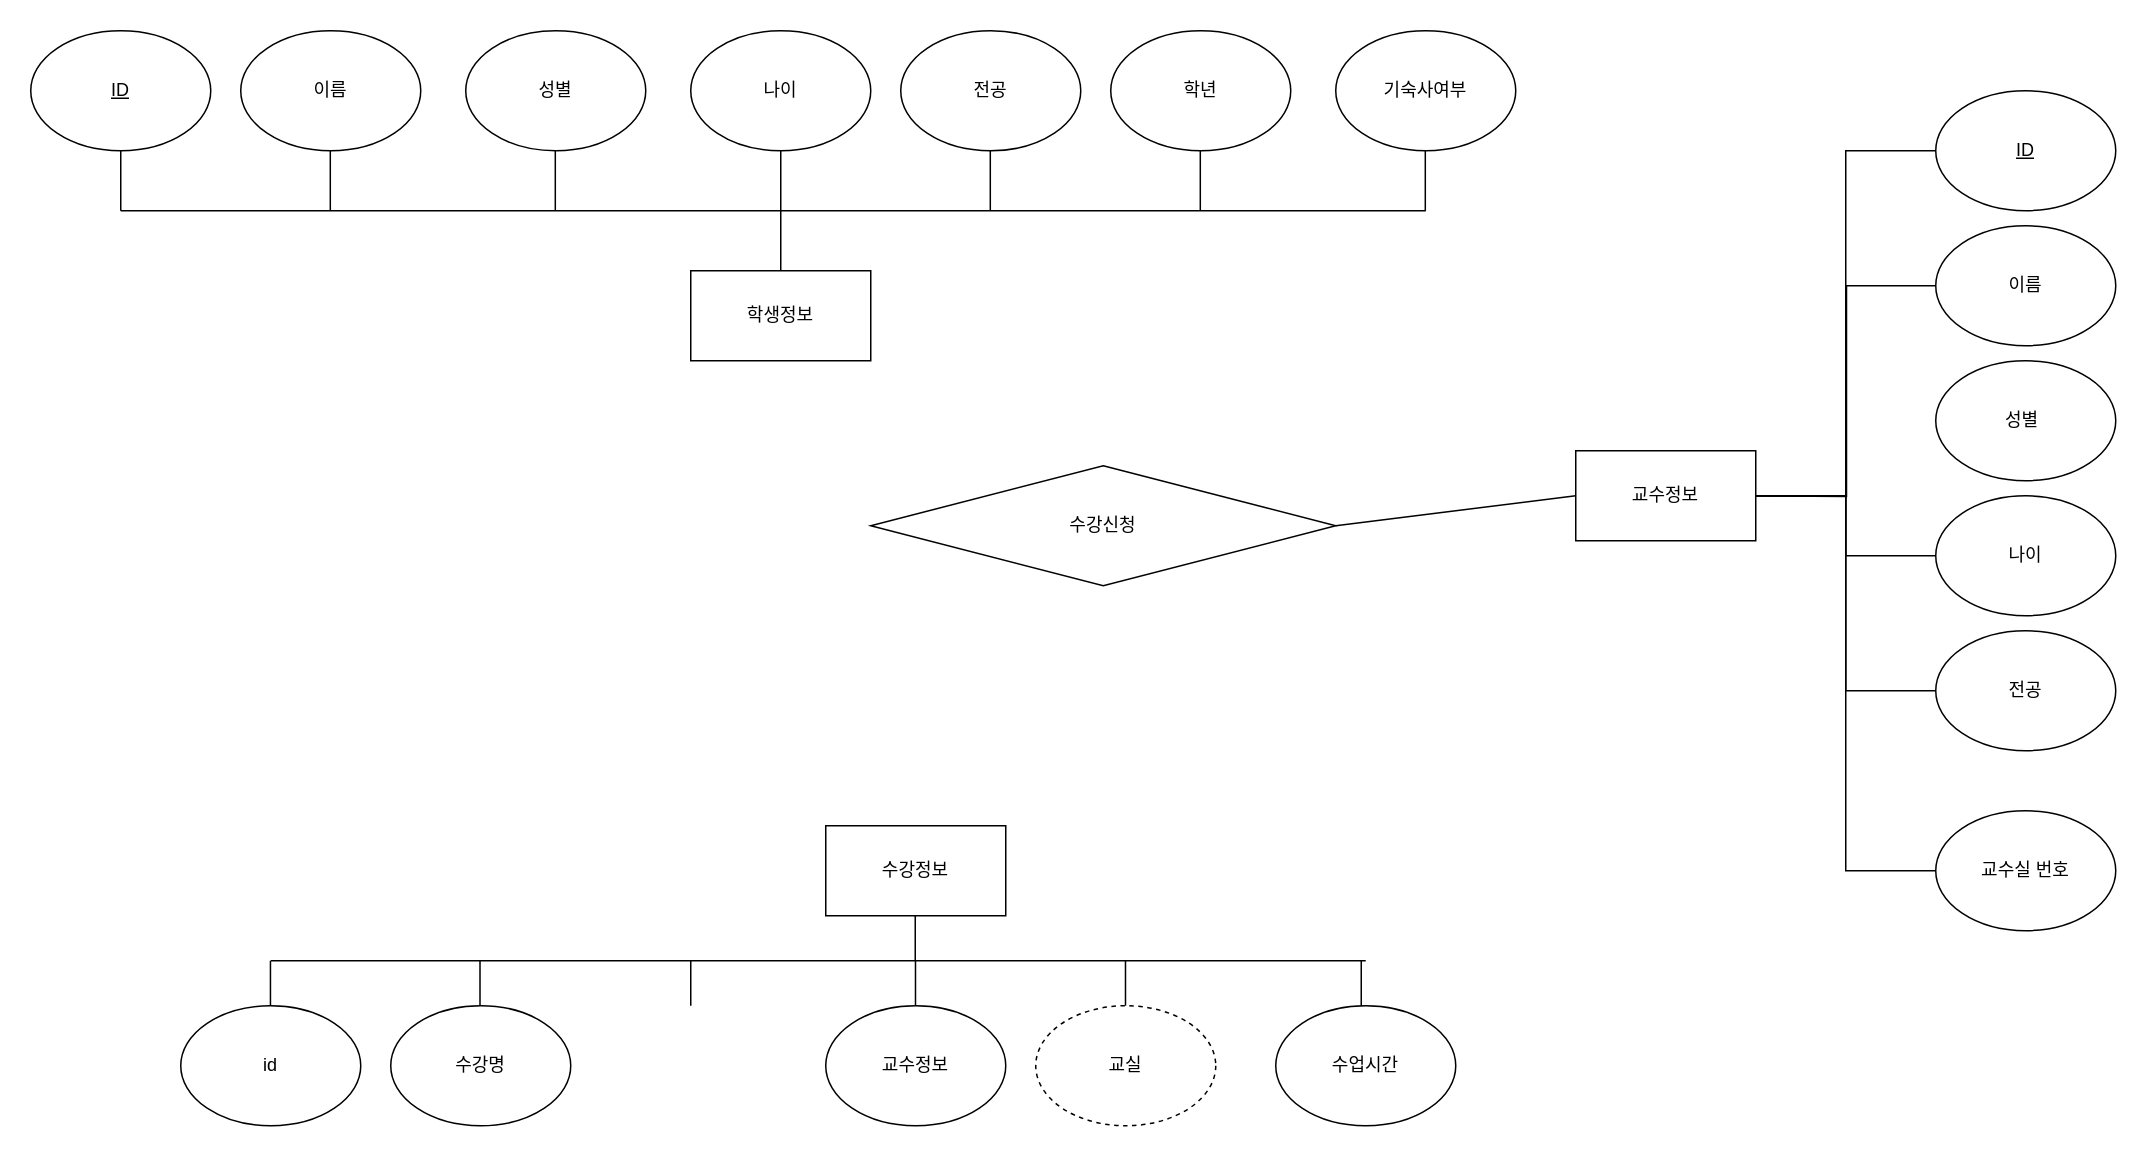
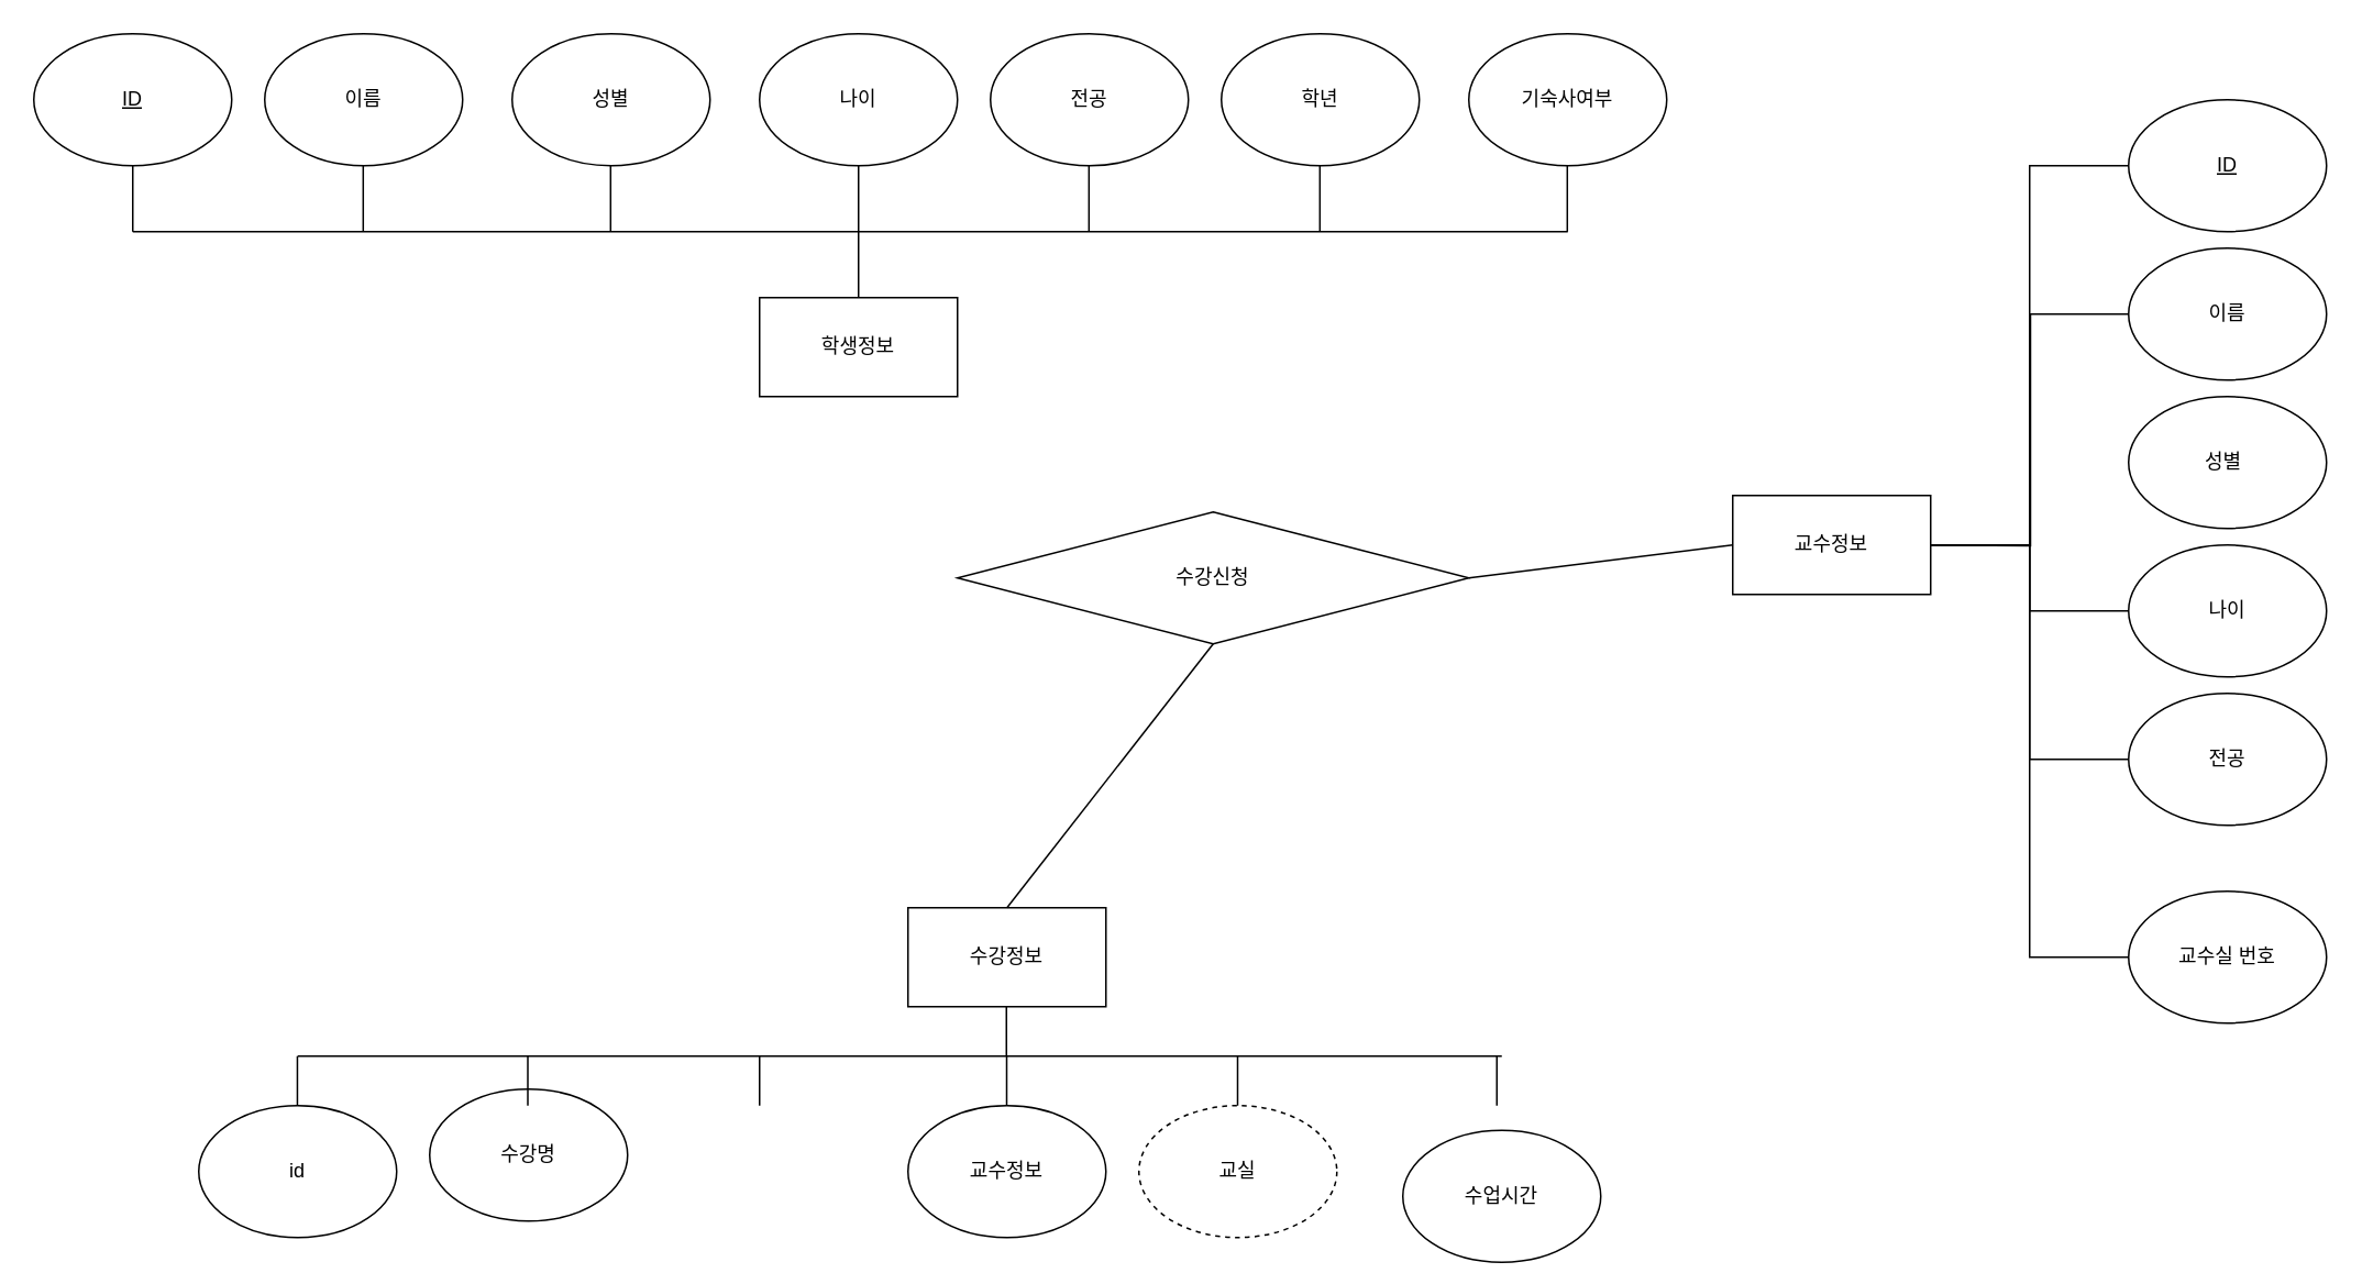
  <mxCell id="0" />
  <mxCell id="1" parent="0" />
  <mxCell id="2" value="학생정보" style="rounded=0;whiteSpace=wrap;html=1;" vertex="1" parent="1"><mxGeometry x="460" y="180" width="120" height="60" as="geometry" /></mxCell>
  <mxCell id="3" value="교수정보" style="rounded=0;whiteSpace=wrap;html=1;" vertex="1" parent="1"><mxGeometry x="1050" y="300" width="120" height="60" as="geometry" /></mxCell>
  <mxCell id="4" value="수강정보" style="rounded=0;whiteSpace=wrap;html=1;" vertex="1" parent="1"><mxGeometry x="550" y="550" width="120" height="60" as="geometry" /></mxCell>
  <mxCell id="5" value="이름" style="ellipse;whiteSpace=wrap;html=1;" vertex="1" parent="1"><mxGeometry x="160" y="20" width="120" height="80" as="geometry" /></mxCell>
  <mxCell id="6" value="전공" style="ellipse;whiteSpace=wrap;html=1;" vertex="1" parent="1"><mxGeometry x="600" y="20" width="120" height="80" as="geometry" /></mxCell>
  <mxCell id="7" value="성별" style="ellipse;whiteSpace=wrap;html=1;" vertex="1" parent="1"><mxGeometry x="310" y="20" width="120" height="80" as="geometry" /></mxCell>
  <mxCell id="8" value="학년" style="ellipse;whiteSpace=wrap;html=1;" vertex="1" parent="1"><mxGeometry x="740" y="20" width="120" height="80" as="geometry" /></mxCell>
  <mxCell id="9" value="나이" style="ellipse;whiteSpace=wrap;html=1;" vertex="1" parent="1"><mxGeometry x="460" y="20" width="120" height="80" as="geometry" /></mxCell>
  <mxCell id="10" value="기숙사여부" style="ellipse;whiteSpace=wrap;html=1;" vertex="1" parent="1"><mxGeometry x="890" y="20" width="120" height="80" as="geometry" /></mxCell>
  <mxCell id="11" value="교수실 번호" style="ellipse;whiteSpace=wrap;html=1;" vertex="1" parent="1"><mxGeometry x="1290" y="540" width="120" height="80" as="geometry" /></mxCell>
  <mxCell id="12" value="전공" style="ellipse;whiteSpace=wrap;html=1;" vertex="1" parent="1"><mxGeometry x="1290" y="420" width="120" height="80" as="geometry" /></mxCell>
  <mxCell id="13" value="이름" style="ellipse;whiteSpace=wrap;html=1;" vertex="1" parent="1"><mxGeometry x="1290" y="150" width="120" height="80" as="geometry" /></mxCell>
  <mxCell id="14" value="성별&lt;span style=&quot;white-space: pre;&quot;&gt;&#09;&lt;/span&gt;" style="ellipse;whiteSpace=wrap;html=1;" vertex="1" parent="1"><mxGeometry x="1290" y="240" width="120" height="80" as="geometry" /></mxCell>
  <mxCell id="15" value="나이" style="ellipse;whiteSpace=wrap;html=1;" vertex="1" parent="1"><mxGeometry x="1290" y="330" width="120" height="80" as="geometry" /></mxCell>
- <mxCell id="16" value="수업시간" style="ellipse;whiteSpace=wrap;html=1;" vertex="1" parent="1"><mxGeometry x="850" y="670" width="120" height="80" as="geometry" /></mxCell>
+ <mxCell id="16" value="수업시간" style="ellipse;whiteSpace=wrap;html=1;" vertex="1" parent="1"><mxGeometry x="850" y="685" width="120" height="80" as="geometry" /></mxCell>
  <mxCell id="17" value="교실" style="ellipse;whiteSpace=wrap;html=1;dashed=1;" vertex="1" parent="1"><mxGeometry x="690" y="670" width="120" height="80" as="geometry" /></mxCell>
- <mxCell id="18" value="수강명" style="ellipse;whiteSpace=wrap;html=1;" vertex="1" parent="1"><mxGeometry x="260" y="670" width="120" height="80" as="geometry" /></mxCell>
+ <mxCell id="18" value="수강명" style="ellipse;whiteSpace=wrap;html=1;" vertex="1" parent="1"><mxGeometry x="260" y="660" width="120" height="80" as="geometry" /></mxCell>
  <mxCell id="19" value="교수정보" style="ellipse;whiteSpace=wrap;html=1;" vertex="1" parent="1"><mxGeometry x="550" y="670" width="120" height="80" as="geometry" /></mxCell>
  <mxCell id="20" value="" style="endArrow=none;html=1;rounded=0;" edge="1" parent="1"><mxGeometry width="50" height="50" relative="1" as="geometry"><mxPoint x="180" y="640" as="sourcePoint" /><mxPoint x="910" y="640" as="targetPoint" /><Array as="points"><mxPoint x="600" y="640" /></Array></mxGeometry></mxCell>
  <mxCell id="21" value="" style="endArrow=none;html=1;rounded=0;" edge="1" parent="1"><mxGeometry width="50" height="50" relative="1" as="geometry"><mxPoint x="319.5" y="640" as="sourcePoint" /><mxPoint x="319.5" y="640" as="targetPoint" /><Array as="points"><mxPoint x="319.5" y="670" /></Array></mxGeometry></mxCell>
  <mxCell id="22" value="" style="endArrow=none;html=1;rounded=0;" edge="1" parent="1"><mxGeometry width="50" height="50" relative="1" as="geometry"><mxPoint x="609.83" y="640" as="sourcePoint" /><mxPoint x="609.83" y="640" as="targetPoint" /><Array as="points"><mxPoint x="609.83" y="670" /></Array></mxGeometry></mxCell>
  <mxCell id="23" value="" style="endArrow=none;html=1;rounded=0;" edge="1" parent="1"><mxGeometry width="50" height="50" relative="1" as="geometry"><mxPoint x="460" y="640" as="sourcePoint" /><mxPoint x="460" y="640" as="targetPoint" /><Array as="points"><mxPoint x="460" y="670" /></Array></mxGeometry></mxCell>
  <mxCell id="24" value="" style="endArrow=none;html=1;rounded=0;" edge="1" parent="1"><mxGeometry width="50" height="50" relative="1" as="geometry"><mxPoint x="749.83" y="640" as="sourcePoint" /><mxPoint x="749.83" y="640" as="targetPoint" /><Array as="points"><mxPoint x="749.83" y="670" /></Array></mxGeometry></mxCell>
  <mxCell id="25" value="" style="endArrow=none;html=1;rounded=0;" edge="1" parent="1"><mxGeometry width="50" height="50" relative="1" as="geometry"><mxPoint x="907" y="640" as="sourcePoint" /><mxPoint x="907" y="640" as="targetPoint" /><Array as="points"><mxPoint x="907" y="670" /></Array></mxGeometry></mxCell>
  <mxCell id="26" value="" style="endArrow=none;html=1;rounded=0;" edge="1" parent="1"><mxGeometry width="50" height="50" relative="1" as="geometry"><mxPoint x="609.67" y="610" as="sourcePoint" /><mxPoint x="609.67" y="610" as="targetPoint" /><Array as="points"><mxPoint x="609.67" y="640" /></Array></mxGeometry></mxCell>
  <mxCell id="27" value="" style="endArrow=none;html=1;rounded=0;" edge="1" parent="1"><mxGeometry width="50" height="50" relative="1" as="geometry"><mxPoint y="140" as="sourcePoint" x="80" /><mxPoint x="950" y="140" as="targetPoint" /></mxGeometry></mxCell>
  <mxCell id="28" value="" style="endArrow=none;html=1;rounded=0;" edge="1" parent="1"><mxGeometry width="50" height="50" relative="1" as="geometry"><mxPoint x="219.7" y="140" as="sourcePoint" /><mxPoint x="219.7" y="100" as="targetPoint" /></mxGeometry></mxCell>
  <mxCell id="29" value="" style="endArrow=none;html=1;rounded=0;" edge="1" parent="1"><mxGeometry width="50" height="50" relative="1" as="geometry"><mxPoint x="369.7" y="140" as="sourcePoint" /><mxPoint x="369.7" y="100" as="targetPoint" /></mxGeometry></mxCell>
  <mxCell id="30" value="" style="endArrow=none;html=1;rounded=0;" edge="1" parent="1"><mxGeometry width="50" height="50" relative="1" as="geometry"><mxPoint x="520" y="140" as="sourcePoint" /><mxPoint x="520" y="100" as="targetPoint" /></mxGeometry></mxCell>
  <mxCell id="31" value="" style="endArrow=none;html=1;rounded=0;" edge="1" parent="1"><mxGeometry width="50" height="50" relative="1" as="geometry"><mxPoint x="659.7" y="140" as="sourcePoint" /><mxPoint x="659.7" y="100" as="targetPoint" /></mxGeometry></mxCell>
  <mxCell id="32" value="" style="endArrow=none;html=1;rounded=0;" edge="1" parent="1"><mxGeometry width="50" height="50" relative="1" as="geometry"><mxPoint x="799.7" y="140" as="sourcePoint" /><mxPoint x="799.7" y="100" as="targetPoint" /></mxGeometry></mxCell>
  <mxCell id="33" value="" style="endArrow=none;html=1;rounded=0;" edge="1" parent="1"><mxGeometry width="50" height="50" relative="1" as="geometry"><mxPoint x="949.7" y="140" as="sourcePoint" /><mxPoint x="949.7" y="100" as="targetPoint" /></mxGeometry></mxCell>
  <mxCell id="34" value="&lt;u&gt;ID&lt;/u&gt;" style="ellipse;whiteSpace=wrap;html=1;" vertex="1" parent="1"><mxGeometry x="1290" y="60" width="120" height="80" as="geometry" /></mxCell>
  <mxCell id="35" value="&lt;u&gt;ID&lt;/u&gt;" style="ellipse;whiteSpace=wrap;html=1;" vertex="1" parent="1"><mxGeometry x="20" y="20" width="120" height="80" as="geometry" /></mxCell>
  <mxCell id="36" value="id" style="ellipse;whiteSpace=wrap;html=1;" vertex="1" parent="1"><mxGeometry x="120" y="670" width="120" height="80" as="geometry" /></mxCell>
  <mxCell id="37" value="" style="endArrow=none;html=1;rounded=0;" edge="1" parent="1"><mxGeometry width="50" height="50" relative="1" as="geometry"><mxPoint x="179.8" y="640" as="sourcePoint" /><mxPoint x="179.8" y="640" as="targetPoint" /><Array as="points"><mxPoint x="179.8" y="670" /></Array></mxGeometry></mxCell>
  <mxCell id="38" value="" style="endArrow=none;html=1;rounded=0;" edge="1" parent="1"><mxGeometry width="50" height="50" relative="1" as="geometry"><mxPoint y="140" as="sourcePoint" x="80" /><mxPoint y="100" as="targetPoint" x="80" /></mxGeometry></mxCell>
  <mxCell id="39" value="" style="endArrow=none;html=1;rounded=0;" edge="1" parent="1"><mxGeometry width="50" height="50" relative="1" as="geometry"><mxPoint x="520" y="180" as="sourcePoint" /><mxPoint x="520" y="140" as="targetPoint" /></mxGeometry></mxCell>
  <mxCell id="40" value="" style="endArrow=none;html=1;rounded=0;entryX=0;entryY=0.5;entryDx=0;entryDy=0;exitX=1;exitY=0.5;exitDx=0;exitDy=0;edgeStyle=orthogonalEdgeStyle;" edge="1" parent="1" source="3" target="15"><mxGeometry width="50" height="50" relative="1" as="geometry"><mxPoint x="1239.52" y="371.08" as="sourcePoint" /><mxPoint x="1290" y="370" as="targetPoint" /></mxGeometry></mxCell>
  <mxCell id="41" value="" style="endArrow=none;html=1;rounded=0;exitX=1;exitY=0.5;exitDx=0;exitDy=0;edgeStyle=orthogonalEdgeStyle;" edge="1" parent="1" source="3"><mxGeometry width="50" height="50" relative="1" as="geometry"><mxPoint x="1239.52" y="470.54" as="sourcePoint" /><mxPoint x="1290" y="460" as="targetPoint" /><Array as="points"><mxPoint x="1230" y="330" /><mxPoint x="1230" y="460" /></Array></mxGeometry></mxCell>
  <mxCell id="42" value="" style="endArrow=none;html=1;rounded=0;exitX=1;exitY=0.5;exitDx=0;exitDy=0;edgeStyle=orthogonalEdgeStyle;" edge="1" parent="1" source="3"><mxGeometry width="50" height="50" relative="1" as="geometry"><mxPoint x="1239.52" y="580.54" as="sourcePoint" /><mxPoint x="1290" y="580" as="targetPoint" /><Array as="points"><mxPoint x="1230" y="330" /><mxPoint x="1230" y="580" /></Array></mxGeometry></mxCell>
  <mxCell id="43" value="" style="endArrow=none;html=1;rounded=0;exitX=1;exitY=0.5;exitDx=0;exitDy=0;entryX=0;entryY=0.5;entryDx=0;entryDy=0;edgeStyle=orthogonalEdgeStyle;" edge="1" parent="1" source="3" target="34"><mxGeometry width="50" height="50" relative="1" as="geometry"><mxPoint x="1390" y="380" as="sourcePoint" /><mxPoint x="1440" y="330" as="targetPoint" /></mxGeometry></mxCell>
  <mxCell id="44" value="" style="endArrow=none;html=1;rounded=0;entryX=0;entryY=0.5;entryDx=0;entryDy=0;edgeStyle=orthogonalEdgeStyle;" edge="1" parent="1" target="13"><mxGeometry width="50" height="50" relative="1" as="geometry"><mxPoint x="1170" y="330" as="sourcePoint" /><mxPoint x="1440" y="330" as="targetPoint" /></mxGeometry></mxCell>
  <mxCell id="45" value="수강신청" style="rhombus;whiteSpace=wrap;html=1;" vertex="1" parent="1"><mxGeometry x="580" y="310" width="310" height="80" as="geometry" /></mxCell>
+ <mxCell id="46" value="" style="endArrow=none;html=1;rounded=0;entryX=0.5;entryY=1;entryDx=0;entryDy=0;exitX=0.5;exitY=0;exitDx=0;exitDy=0;" edge="1" parent="1" source="4" target="45"><mxGeometry width="50" height="50" relative="1" as="geometry"><mxPoint x="635" y="460" as="sourcePoint" /><mxPoint x="685" y="410" as="targetPoint" /></mxGeometry></mxCell>
  <mxCell id="47" value="" style="endArrow=none;html=1;rounded=0;entryX=0;entryY=0.5;entryDx=0;entryDy=0;exitX=1;exitY=0.5;exitDx=0;exitDy=0;" edge="1" parent="1" source="45" target="3"><mxGeometry width="50" height="50" relative="1" as="geometry"><mxPoint x="840" y="360" as="sourcePoint" /><mxPoint x="830" y="320" as="targetPoint" /></mxGeometry></mxCell>
